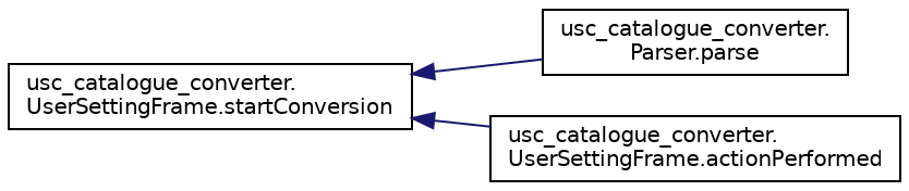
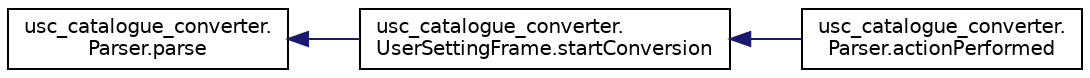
  digraph {
    rankdir=LR
    node [color=black fillcolor=white fontname=Helvetica fontsize=10 shape=record style=filled]
    edge [color=midnightblue dir=back fontname=Helvetica fontsize=10 labelfontname=Helvetica labelfontsize=10 style=solid]
    n1 [height=0.2 label="usc_catalogue_converter.\lParser.parse" width=0.4]
    n2 [height=0.2 label="usc_catalogue_converter.\lUserSettingFrame.startConversion" width=0.4]
-   n3 [height=0.2 label="usc_catalogue_converter.\lUserSettingFrame.actionPerformed" width=0.4]
-   n2 -> n1
+   n3 [height=0.2 label="usc_catalogue_converter.\lParser.actionPerformed" width=0.4]
+   n1 -> n2
    n2 -> n3
  }
